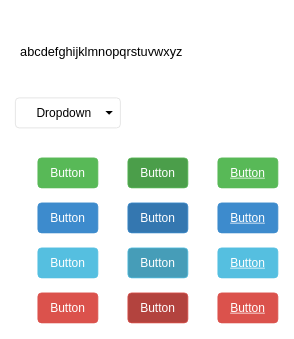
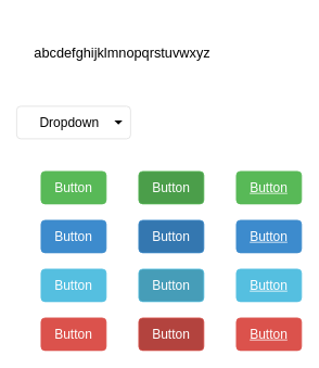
  <mxCell id="0" />
  <mxCell id="1" parent="0" />
- <mxCell id="2" value="&lt;font style=&quot;font-size: 17px&quot;&gt;abcdefghijklmnopqrstuvwxyz&lt;/font&gt;" style="text;html=1;strokeColor=none;fillColor=none;align=center;verticalAlign=middle;whiteSpace=wrap;rounded=0;fontFamily=Arial;" vertex="1" parent="1"><mxGeometry x="5" y="25" width="260" height="90" as="geometry" /></mxCell>
+ <mxCell id="2" value="&lt;font style=&quot;font-size: 17px&quot;&gt;abcdefghijklmnopqrstuvwxyz&lt;/font&gt;" style="text;html=1;strokeColor=none;fillColor=none;align=center;verticalAlign=middle;whiteSpace=wrap;rounded=0;fontFamily=Arial;" vertex="1" parent="1"><mxGeometry x="20" y="20" width="260" height="90" as="geometry" /></mxCell>
  <mxCell id="3" value="Dropdown" style="html=1;shadow=0;dashed=0;shape=mxgraph.bootstrap.rrect;rSize=5;strokeColor=#dddddd;spacingRight=10;fontSize=16;whiteSpace=wrap;fillColor=#ffffff;align=center;" vertex="1" parent="1"><mxGeometry x="20" y="130" width="140" height="40" as="geometry" /></mxCell>
  <mxCell id="4" value="" style="shape=triangle;direction=south;fillColor=#000000;strokeColor=none;perimeter=none;" vertex="1" parent="3"><mxGeometry x="1" y="0.5" width="10" height="5" relative="1" as="geometry"><mxPoint x="-20" y="-2.5" as="offset" /></mxGeometry></mxCell>
  <mxCell id="5" value="Button" style="html=1;shadow=0;dashed=0;shape=mxgraph.bootstrap.rrect;rSize=5;fillColor=#58B957;align=center;strokeColor=#58B957;fontColor=#ffffff;fontSize=16;whiteSpace=wrap;" vertex="1" parent="1"><mxGeometry x="50" y="210" width="80" height="40" as="geometry" /></mxCell>
  <mxCell id="6" value="Button" style="html=1;shadow=0;dashed=0;shape=mxgraph.bootstrap.rrect;rSize=5;fillColor=#3D8BCD;align=center;strokeColor=#3D8BCD;fontColor=#ffffff;fontSize=16;whiteSpace=wrap;" vertex="1" parent="1"><mxGeometry x="50" y="270" width="80" height="40" as="geometry" /></mxCell>
  <mxCell id="7" value="Button" style="html=1;shadow=0;dashed=0;shape=mxgraph.bootstrap.rrect;rSize=5;fillColor=#55BFE0;align=center;strokeColor=#55BFE0;fontColor=#ffffff;fontSize=16;whiteSpace=wrap;" vertex="1" parent="1"><mxGeometry x="50" y="330" width="80" height="40" as="geometry" /></mxCell>
  <mxCell id="8" value="&lt;u&gt;Button&lt;/u&gt;" style="html=1;shadow=0;dashed=0;shape=mxgraph.bootstrap.rrect;rSize=5;fillColor=#58B957;align=center;strokeColor=#58B957;fontColor=#ffffff;fontSize=16;whiteSpace=wrap;" vertex="1" parent="1"><mxGeometry x="290" y="210" width="80" height="40" as="geometry" /></mxCell>
  <mxCell id="9" value="&lt;u&gt;Button&lt;/u&gt;" style="html=1;shadow=0;dashed=0;shape=mxgraph.bootstrap.rrect;rSize=5;fillColor=#3D8BCD;align=center;strokeColor=#3D8BCD;fontColor=#ffffff;fontSize=16;whiteSpace=wrap;" vertex="1" parent="1"><mxGeometry x="290" y="270" width="80" height="40" as="geometry" /></mxCell>
  <mxCell id="10" value="&lt;u&gt;Button&lt;/u&gt;" style="html=1;shadow=0;dashed=0;shape=mxgraph.bootstrap.rrect;rSize=5;fillColor=#55BFE0;align=center;strokeColor=#55BFE0;fontColor=#ffffff;fontSize=16;whiteSpace=wrap;" vertex="1" parent="1"><mxGeometry x="290" y="330" width="80" height="40" as="geometry" /></mxCell>
  <mxCell id="11" value="Button" style="html=1;shadow=0;dashed=0;shape=mxgraph.bootstrap.rrect;rSize=5;fillColor=#DB524C;align=center;strokeColor=#DB524C;fontColor=#ffffff;fontSize=16;whiteSpace=wrap;" vertex="1" parent="1"><mxGeometry x="50" y="390" width="80" height="40" as="geometry" /></mxCell>
  <mxCell id="12" value="&lt;u&gt;Button&lt;/u&gt;" style="html=1;shadow=0;dashed=0;shape=mxgraph.bootstrap.rrect;rSize=5;fillColor=#DB524C;align=center;strokeColor=#DB524C;fontColor=#ffffff;fontSize=16;whiteSpace=wrap;" vertex="1" parent="1"><mxGeometry x="290" y="390" width="80" height="40" as="geometry" /></mxCell>
  <mxCell id="13" value="Button" style="html=1;shadow=0;dashed=0;shape=mxgraph.bootstrap.rrect;rSize=5;fillColor=#4B9E4A;align=center;strokeColor=#58B957;fontColor=#ffffff;fontSize=16;whiteSpace=wrap;" vertex="1" parent="1"><mxGeometry x="170" y="210" width="80" height="40" as="geometry" /></mxCell>
  <mxCell id="14" value="Button" style="html=1;shadow=0;dashed=0;shape=mxgraph.bootstrap.rrect;rSize=5;fillColor=#3477B0;align=center;strokeColor=#3D8BCD;fontColor=#ffffff;fontSize=16;whiteSpace=wrap;" vertex="1" parent="1"><mxGeometry x="170" y="270" width="80" height="40" as="geometry" /></mxCell>
  <mxCell id="15" value="Button" style="html=1;shadow=0;dashed=0;shape=mxgraph.bootstrap.rrect;rSize=5;fillColor=#469DB8;align=center;strokeColor=#55BFE0;fontColor=#ffffff;fontSize=16;whiteSpace=wrap;" vertex="1" parent="1"><mxGeometry x="170" y="330" width="80" height="40" as="geometry" /></mxCell>
  <mxCell id="16" value="Button" style="html=1;shadow=0;dashed=0;shape=mxgraph.bootstrap.rrect;rSize=5;fillColor=#B3433E;align=center;strokeColor=#DB524C;fontColor=#ffffff;fontSize=16;whiteSpace=wrap;" vertex="1" parent="1"><mxGeometry x="170" y="390" width="80" height="40" as="geometry" /></mxCell>
